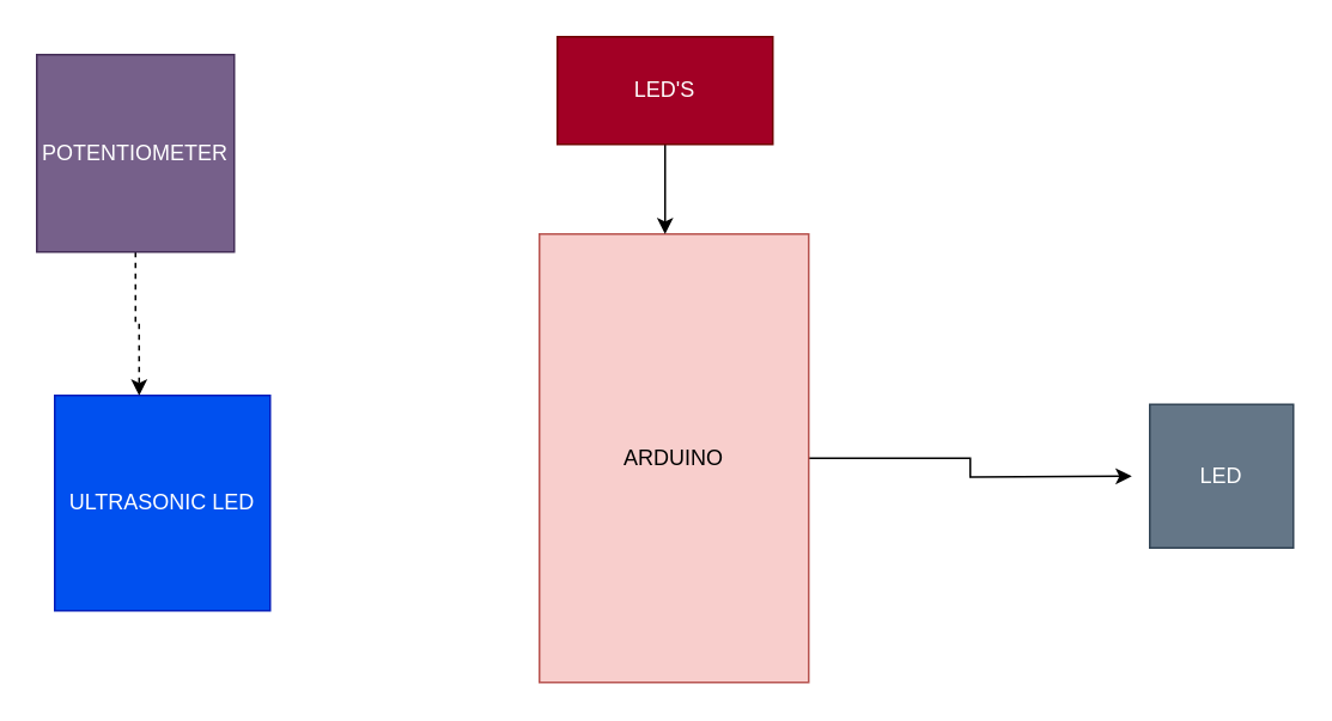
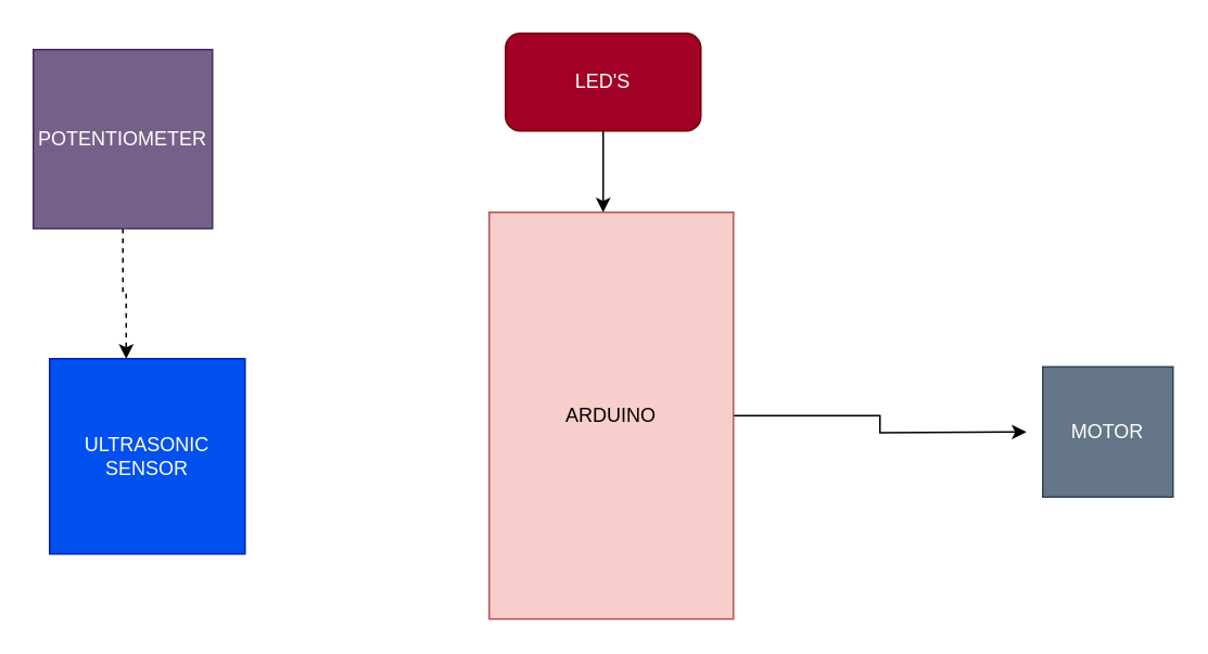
  <mxCell id="0" />
  <mxCell id="1" parent="0" />
  <mxCell id="2" style="edgeStyle=orthogonalEdgeStyle;rounded=0;orthogonalLoop=1;jettySize=auto;html=1;" edge="1" parent="1" source="3"><mxGeometry relative="1" as="geometry"><mxPoint x="630" y="265" as="targetPoint" /></mxGeometry></mxCell>
  <mxCell id="3" value="ARDUINO" style="rounded=0;whiteSpace=wrap;html=1;fillColor=#f8cecc;strokeColor=#b85450;" vertex="1" parent="1"><mxGeometry x="300" y="130" width="150" height="250" as="geometry" /></mxCell>
- <mxCell id="4" value="ULTRASONIC LED" style="rounded=0;whiteSpace=wrap;html=1;fillColor=#0050ef;strokeColor=#001DBC;fontColor=#ffffff;" vertex="1" parent="1"><mxGeometry x="30" y="220" width="120" height="120" as="geometry" /></mxCell>
- <mxCell id="5" value="LED" style="whiteSpace=wrap;html=1;aspect=fixed;fillColor=#647687;strokeColor=#314354;fontColor=#ffffff;" vertex="1" parent="1"><mxGeometry x="640" y="225" width="80" height="80" as="geometry" /></mxCell>
+ <mxCell id="4" value="ULTRASONIC SENSOR" style="rounded=0;whiteSpace=wrap;html=1;fillColor=#0050ef;strokeColor=#001DBC;fontColor=#ffffff;" vertex="1" parent="1"><mxGeometry x="30" y="220" width="120" height="120" as="geometry" /></mxCell>
+ <mxCell id="5" value="MOTOR" style="whiteSpace=wrap;html=1;aspect=fixed;fillColor=#647687;strokeColor=#314354;fontColor=#ffffff;" vertex="1" parent="1"><mxGeometry x="640" y="225" width="80" height="80" as="geometry" /></mxCell>
  <mxCell id="6" style="edgeStyle=orthogonalEdgeStyle;rounded=0;orthogonalLoop=1;jettySize=auto;html=1;entryX=0.392;entryY=0;entryDx=0;entryDy=0;entryPerimeter=0;dashed=1;" edge="1" parent="1" source="7" target="4"><mxGeometry relative="1" as="geometry" /></mxCell>
  <mxCell id="7" value="POTENTIOMETER" style="whiteSpace=wrap;html=1;aspect=fixed;fillColor=#76608a;strokeColor=#432D57;fontColor=#ffffff;" vertex="1" parent="1"><mxGeometry x="20" y="30" width="110" height="110" as="geometry" /></mxCell>
  <mxCell id="8" style="edgeStyle=orthogonalEdgeStyle;rounded=0;orthogonalLoop=1;jettySize=auto;html=1;" edge="1" parent="1" source="9"><mxGeometry relative="1" as="geometry"><mxPoint x="370" y="130" as="targetPoint" /></mxGeometry></mxCell>
- <mxCell id="9" value="LED'S" style="rounded=0;whiteSpace=wrap;html=1;fillColor=#a20025;fontColor=#ffffff;strokeColor=#6F0000;" vertex="1" parent="1"><mxGeometry x="310" y="20" width="120" height="60" as="geometry" /></mxCell>
+ <mxCell id="9" value="LED'S" style="whiteSpace=wrap;html=1;fillColor=#a20025;fontColor=#ffffff;strokeColor=#6F0000;rounded=1;" vertex="1" parent="1"><mxGeometry x="310" y="20" width="120" height="60" as="geometry" /></mxCell>
